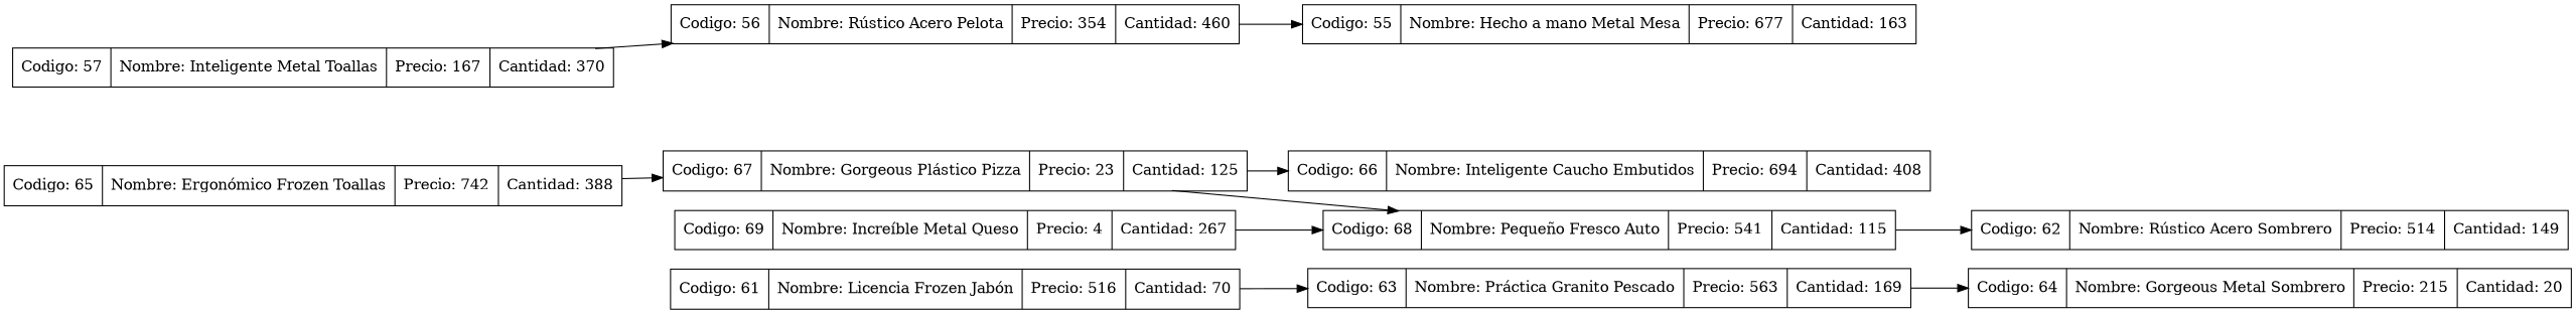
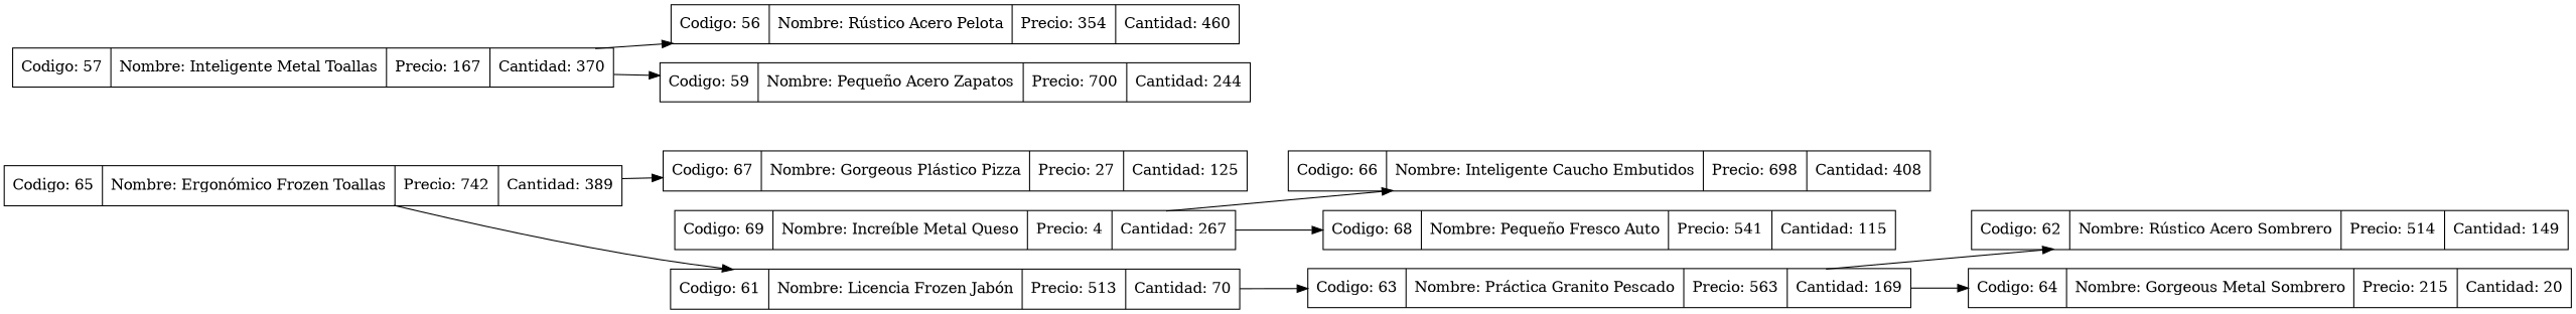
  digraph {
    concentrate=true
    rankdir=LR
    node [shape=record]
-   n1 [label="{Codigo: 65|Nombre: Ergonómico Frozen Toallas|Precio: 742|Cantidad: 388}"]
-   n2 [label="{Codigo: 61|Nombre: Licencia Frozen Jabón|Precio: 516|Cantidad: 70}"]
-   n3 [label="{Codigo: 67|Nombre: Gorgeous Plástico Pizza|Precio: 23|Cantidad: 125}"]
+   n1 [label="{Codigo: 65|Nombre: Ergonómico Frozen Toallas|Precio: 742|Cantidad: 389}"]
+   n2 [label="{Codigo: 61|Nombre: Licencia Frozen Jabón|Precio: 513|Cantidad: 70}"]
+   n3 [label="{Codigo: 67|Nombre: Gorgeous Plástico Pizza|Precio: 27|Cantidad: 125}"]
    n4 [label="{Codigo: 63|Nombre: Práctica Granito Pescado|Precio: 563|Cantidad: 169}"]
-   n5 [label="{Codigo: 66|Nombre: Inteligente Caucho Embutidos|Precio: 694|Cantidad: 408}"]
+   n5 [label="{Codigo: 66|Nombre: Inteligente Caucho Embutidos|Precio: 698|Cantidad: 408}"]
    n6 [label="{Codigo: 68|Nombre: Pequeño Fresco Auto|Precio: 541|Cantidad: 115}"]
    n7 [label="{Codigo: 57|Nombre: Inteligente Metal Toallas|Precio: 167|Cantidad: 370}"]
    n8 [label="{Codigo: 56|Nombre: Rústico Acero Pelota|Precio: 354|Cantidad: 460}"]
+   n9 [label="{Codigo: 59|Nombre: Pequeño Acero Zapatos|Precio: 700|Cantidad: 244}"]
    n10 [label="{Codigo: 62|Nombre: Rústico Acero Sombrero|Precio: 514|Cantidad: 149}"]
    n11 [label="{Codigo: 64|Nombre: Gorgeous Metal Sombrero|Precio: 215|Cantidad: 20}"]
-   n12 [label="{Codigo: 55|Nombre: Hecho a mano Metal Mesa|Precio: 677|Cantidad: 163}"]
    n13 [label="{Codigo: 69|Nombre: Increíble Metal Queso|Precio: 4|Cantidad: 267}"]
+   n1 -> n2
    n1 -> n3
    n2 -> n4
-   n3 -> n5
-   n3 -> n6
-   n6 -> n10
+   n13 -> n5
+   n4 -> n10
    n4 -> n11
    n7 -> n8
-   n8 -> n12
+   n7 -> n9
    n13 -> n6
  }
